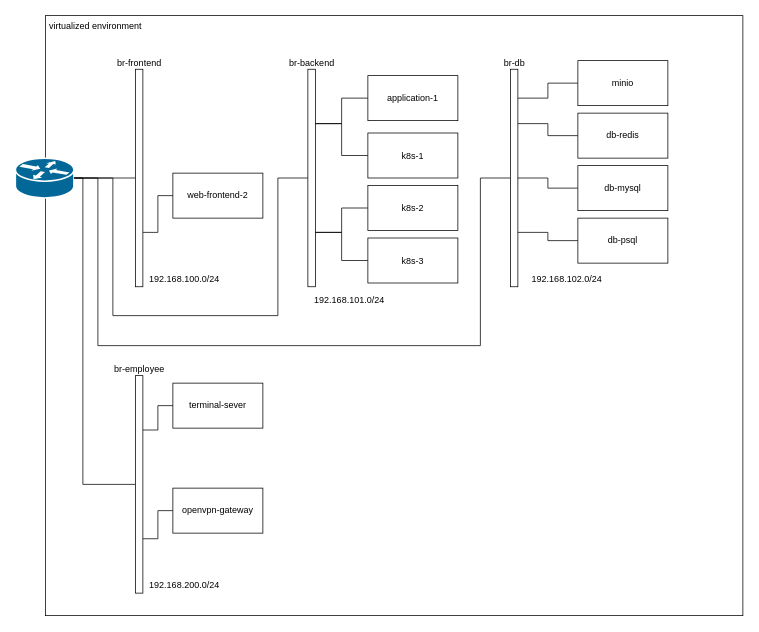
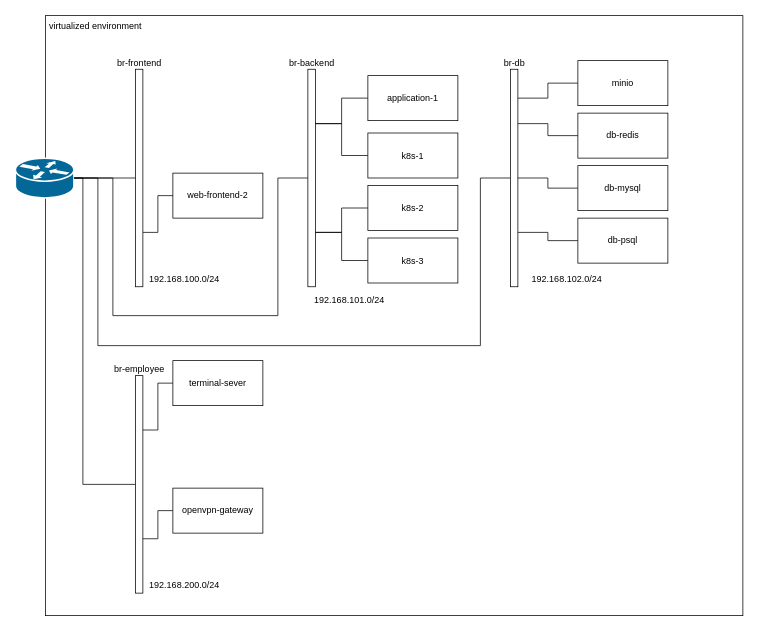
  <mxCell id="0" />
  <mxCell id="1" parent="0" />
  <mxCell id="2" value="&amp;nbsp;virtualized environment" style="rounded=0;whiteSpace=wrap;html=1;fillColor=none;verticalAlign=top;align=left;labelPosition=center;verticalLabelPosition=middle;horizontal=1;" parent="1" vertex="1"><mxGeometry x="60" y="20" width="930" height="800" as="geometry" /></mxCell>
  <mxCell id="3" style="edgeStyle=orthogonalEdgeStyle;rounded=0;orthogonalLoop=1;jettySize=auto;html=1;entryX=0;entryY=0.5;entryDx=0;entryDy=0;endArrow=none;endFill=0;" parent="1" source="4" target="7" edge="1"><mxGeometry relative="1" as="geometry" /></mxCell>
  <mxCell id="4" value="" style="shape=mxgraph.cisco.routers.router;html=1;pointerEvents=1;dashed=0;fillColor=#036897;strokeColor=#ffffff;strokeWidth=2;verticalLabelPosition=bottom;verticalAlign=top;align=center;outlineConnect=0;" parent="1" vertex="1"><mxGeometry x="20" y="210" width="78" height="53" as="geometry" /></mxCell>
  <mxCell id="5" value="web-frontend-2" style="rounded=0;whiteSpace=wrap;html=1;" parent="1" vertex="1"><mxGeometry x="230" y="230" width="120" height="60" as="geometry" /></mxCell>
  <mxCell id="6" style="edgeStyle=orthogonalEdgeStyle;rounded=0;orthogonalLoop=1;jettySize=auto;html=1;exitX=1;exitY=0.75;exitDx=0;exitDy=0;entryX=0;entryY=0.5;entryDx=0;entryDy=0;endArrow=none;endFill=0;" parent="1" source="7" target="5" edge="1"><mxGeometry relative="1" as="geometry" /></mxCell>
  <mxCell id="7" value="br-frontend" style="rounded=0;html=1;verticalAlign=bottom;labelPosition=center;verticalLabelPosition=top;align=center;" parent="1" vertex="1"><mxGeometry x="180" y="91.5" width="10" height="290" as="geometry" /></mxCell>
  <mxCell id="8" style="edgeStyle=orthogonalEdgeStyle;rounded=0;orthogonalLoop=1;jettySize=auto;html=1;exitX=0;exitY=0.5;exitDx=0;exitDy=0;entryX=1;entryY=0.5;entryDx=0;entryDy=0;entryPerimeter=0;endArrow=none;endFill=0;" parent="1" source="9" target="4" edge="1"><mxGeometry relative="1" as="geometry"><Array as="points"><mxPoint x="370" y="237" /><mxPoint x="370" y="420" /><mxPoint x="150" y="420" /><mxPoint x="150" y="237" /></Array></mxGeometry></mxCell>
  <mxCell id="9" value="br-backend" style="rounded=0;html=1;verticalAlign=bottom;labelPosition=center;verticalLabelPosition=top;align=center;" parent="1" vertex="1"><mxGeometry x="410" y="91.5" width="10" height="290" as="geometry" /></mxCell>
  <mxCell id="10" style="edgeStyle=orthogonalEdgeStyle;rounded=0;orthogonalLoop=1;jettySize=auto;html=1;exitX=0;exitY=0.5;exitDx=0;exitDy=0;entryX=1;entryY=0.5;entryDx=0;entryDy=0;entryPerimeter=0;endArrow=none;endFill=0;" parent="1" source="12" target="4" edge="1"><mxGeometry relative="1" as="geometry"><Array as="points"><mxPoint x="640" y="237" /><mxPoint x="640" y="460" /><mxPoint x="130" y="460" /><mxPoint x="130" y="237" /></Array></mxGeometry></mxCell>
  <mxCell id="11" style="edgeStyle=orthogonalEdgeStyle;rounded=0;orthogonalLoop=1;jettySize=auto;html=1;endArrow=none;endFill=0;" edge="1" parent="1" source="12" target="37"><mxGeometry relative="1" as="geometry"><Array as="points"><mxPoint x="730" y="130" /><mxPoint x="730" y="110" /></Array></mxGeometry></mxCell>
  <mxCell id="12" value="br-db" style="rounded=0;html=1;verticalAlign=bottom;labelPosition=center;verticalLabelPosition=top;align=center;" parent="1" vertex="1"><mxGeometry x="680" y="91.5" width="10" height="290" as="geometry" /></mxCell>
  <mxCell id="13" style="edgeStyle=orthogonalEdgeStyle;rounded=0;orthogonalLoop=1;jettySize=auto;html=1;exitX=0;exitY=0.5;exitDx=0;exitDy=0;entryX=1;entryY=0.25;entryDx=0;entryDy=0;endArrow=none;endFill=0;" parent="1" source="14" target="9" edge="1"><mxGeometry relative="1" as="geometry" /></mxCell>
  <mxCell id="14" value="application-1" style="rounded=0;whiteSpace=wrap;html=1;" parent="1" vertex="1"><mxGeometry x="490" y="100" width="120" height="60" as="geometry" /></mxCell>
  <mxCell id="15" style="edgeStyle=orthogonalEdgeStyle;rounded=0;orthogonalLoop=1;jettySize=auto;html=1;exitX=0;exitY=0.5;exitDx=0;exitDy=0;entryX=1;entryY=0.25;entryDx=0;entryDy=0;endArrow=none;endFill=0;" parent="1" source="16" target="9" edge="1"><mxGeometry relative="1" as="geometry" /></mxCell>
  <mxCell id="16" value="k8s-1" style="rounded=0;whiteSpace=wrap;html=1;" parent="1" vertex="1"><mxGeometry x="490" y="176.5" width="120" height="60" as="geometry" /></mxCell>
  <mxCell id="17" style="edgeStyle=orthogonalEdgeStyle;rounded=0;orthogonalLoop=1;jettySize=auto;html=1;exitX=0;exitY=0.5;exitDx=0;exitDy=0;entryX=1;entryY=0.75;entryDx=0;entryDy=0;endArrow=none;endFill=0;" parent="1" source="18" target="9" edge="1"><mxGeometry relative="1" as="geometry" /></mxCell>
  <mxCell id="18" value="k8s-2" style="rounded=0;whiteSpace=wrap;html=1;" parent="1" vertex="1"><mxGeometry x="490" y="246.5" width="120" height="60" as="geometry" /></mxCell>
  <mxCell id="19" style="edgeStyle=orthogonalEdgeStyle;rounded=0;orthogonalLoop=1;jettySize=auto;html=1;exitX=0;exitY=0.5;exitDx=0;exitDy=0;entryX=1;entryY=0.75;entryDx=0;entryDy=0;endArrow=none;endFill=0;" parent="1" source="20" target="9" edge="1"><mxGeometry relative="1" as="geometry" /></mxCell>
  <mxCell id="20" value="k8s-3" style="rounded=0;whiteSpace=wrap;html=1;" parent="1" vertex="1"><mxGeometry x="490" y="316.5" width="120" height="60" as="geometry" /></mxCell>
  <mxCell id="21" style="edgeStyle=orthogonalEdgeStyle;rounded=0;orthogonalLoop=1;jettySize=auto;html=1;exitX=0;exitY=0.5;exitDx=0;exitDy=0;entryX=1;entryY=0.5;entryDx=0;entryDy=0;endArrow=none;endFill=0;" parent="1" source="22" target="12" edge="1"><mxGeometry relative="1" as="geometry" /></mxCell>
  <mxCell id="22" value="db-mysql" style="rounded=0;whiteSpace=wrap;html=1;" parent="1" vertex="1"><mxGeometry x="770" y="220" width="120" height="60" as="geometry" /></mxCell>
  <mxCell id="23" style="edgeStyle=orthogonalEdgeStyle;rounded=0;orthogonalLoop=1;jettySize=auto;html=1;exitX=0;exitY=0.5;exitDx=0;exitDy=0;entryX=1;entryY=0.75;entryDx=0;entryDy=0;endArrow=none;endFill=0;" parent="1" source="24" target="12" edge="1"><mxGeometry relative="1" as="geometry" /></mxCell>
  <mxCell id="24" value="db-psql" style="rounded=0;whiteSpace=wrap;html=1;" parent="1" vertex="1"><mxGeometry x="770" y="290" width="120" height="60" as="geometry" /></mxCell>
  <mxCell id="25" style="edgeStyle=orthogonalEdgeStyle;rounded=0;orthogonalLoop=1;jettySize=auto;html=1;exitX=0;exitY=0.5;exitDx=0;exitDy=0;entryX=1;entryY=0.25;entryDx=0;entryDy=0;endArrow=none;endFill=0;" parent="1" source="26" target="12" edge="1"><mxGeometry relative="1" as="geometry" /></mxCell>
  <mxCell id="26" value="db-redis" style="rounded=0;whiteSpace=wrap;html=1;" parent="1" vertex="1"><mxGeometry x="770" y="150" width="120" height="60" as="geometry" /></mxCell>
  <mxCell id="27" value="192.168.100.0/24" style="text;html=1;align=center;verticalAlign=middle;resizable=0;points=[];autosize=1;strokeColor=none;fillColor=none;" parent="1" vertex="1"><mxGeometry x="190" y="361.5" width="110" height="20" as="geometry" /></mxCell>
  <mxCell id="28" value="192.168.101.0/24" style="text;html=1;align=center;verticalAlign=middle;resizable=0;points=[];autosize=1;strokeColor=none;fillColor=none;" parent="1" vertex="1"><mxGeometry x="410" y="390" width="110" height="20" as="geometry" /></mxCell>
  <mxCell id="29" value="192.168.102.0/24" style="text;html=1;align=center;verticalAlign=middle;resizable=0;points=[];autosize=1;strokeColor=none;fillColor=none;" parent="1" vertex="1"><mxGeometry x="700" y="361.5" width="110" height="20" as="geometry" /></mxCell>
  <mxCell id="30" style="edgeStyle=orthogonalEdgeStyle;rounded=0;orthogonalLoop=1;jettySize=auto;html=1;exitX=0;exitY=0.5;exitDx=0;exitDy=0;entryX=1;entryY=0.5;entryDx=0;entryDy=0;entryPerimeter=0;endArrow=none;endFill=0;" parent="1" source="31" target="4" edge="1"><mxGeometry relative="1" as="geometry"><Array as="points"><mxPoint x="110" y="645" /><mxPoint x="110" y="237" /></Array></mxGeometry></mxCell>
  <mxCell id="31" value="br-employee" style="rounded=0;html=1;verticalAlign=bottom;labelPosition=center;verticalLabelPosition=top;align=center;" parent="1" vertex="1"><mxGeometry x="180" y="500" width="10" height="290" as="geometry" /></mxCell>
  <mxCell id="32" style="edgeStyle=orthogonalEdgeStyle;rounded=0;orthogonalLoop=1;jettySize=auto;html=1;exitX=0;exitY=0.5;exitDx=0;exitDy=0;entryX=1;entryY=0.25;entryDx=0;entryDy=0;endArrow=none;endFill=0;" parent="1" source="33" target="31" edge="1"><mxGeometry relative="1" as="geometry" /></mxCell>
- <mxCell id="33" value="terminal-sever" style="rounded=0;whiteSpace=wrap;html=1;" parent="1" vertex="1"><mxGeometry x="230" y="510" width="120" height="60" as="geometry" /></mxCell>
+ <mxCell id="33" value="terminal-sever" style="rounded=0;whiteSpace=wrap;html=1;" parent="1" vertex="1"><mxGeometry x="230" y="480" width="120" height="60" as="geometry" /></mxCell>
  <mxCell id="34" value="192.168.200.0/24" style="text;html=1;align=center;verticalAlign=middle;resizable=0;points=[];autosize=1;strokeColor=none;fillColor=none;" parent="1" vertex="1"><mxGeometry x="190" y="770" width="110" height="20" as="geometry" /></mxCell>
  <mxCell id="35" style="edgeStyle=orthogonalEdgeStyle;rounded=0;orthogonalLoop=1;jettySize=auto;html=1;exitX=0;exitY=0.5;exitDx=0;exitDy=0;entryX=1;entryY=0.75;entryDx=0;entryDy=0;endArrow=none;endFill=0;" parent="1" source="36" target="31" edge="1"><mxGeometry relative="1" as="geometry" /></mxCell>
  <mxCell id="36" value="openvpn-gateway" style="rounded=0;whiteSpace=wrap;html=1;" parent="1" vertex="1"><mxGeometry x="230" y="650" width="120" height="60" as="geometry" /></mxCell>
  <mxCell id="37" value="minio" style="rounded=0;whiteSpace=wrap;html=1;" vertex="1" parent="1"><mxGeometry x="770" y="80" width="120" height="60" as="geometry" /></mxCell>
